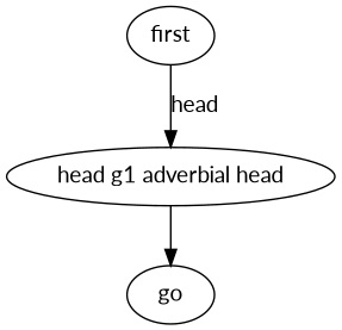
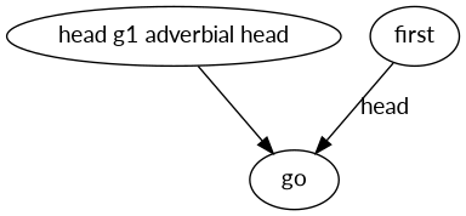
  strict digraph {
    fontname=Lato
    node [fontname=Lato]
    edge [fontname=Lato]
    n1 [label="head g1 adverbial head"]
    first
    go
    n1 -> go
-   first -> n1 [label=head]
+   first -> go [label=head]
  }
